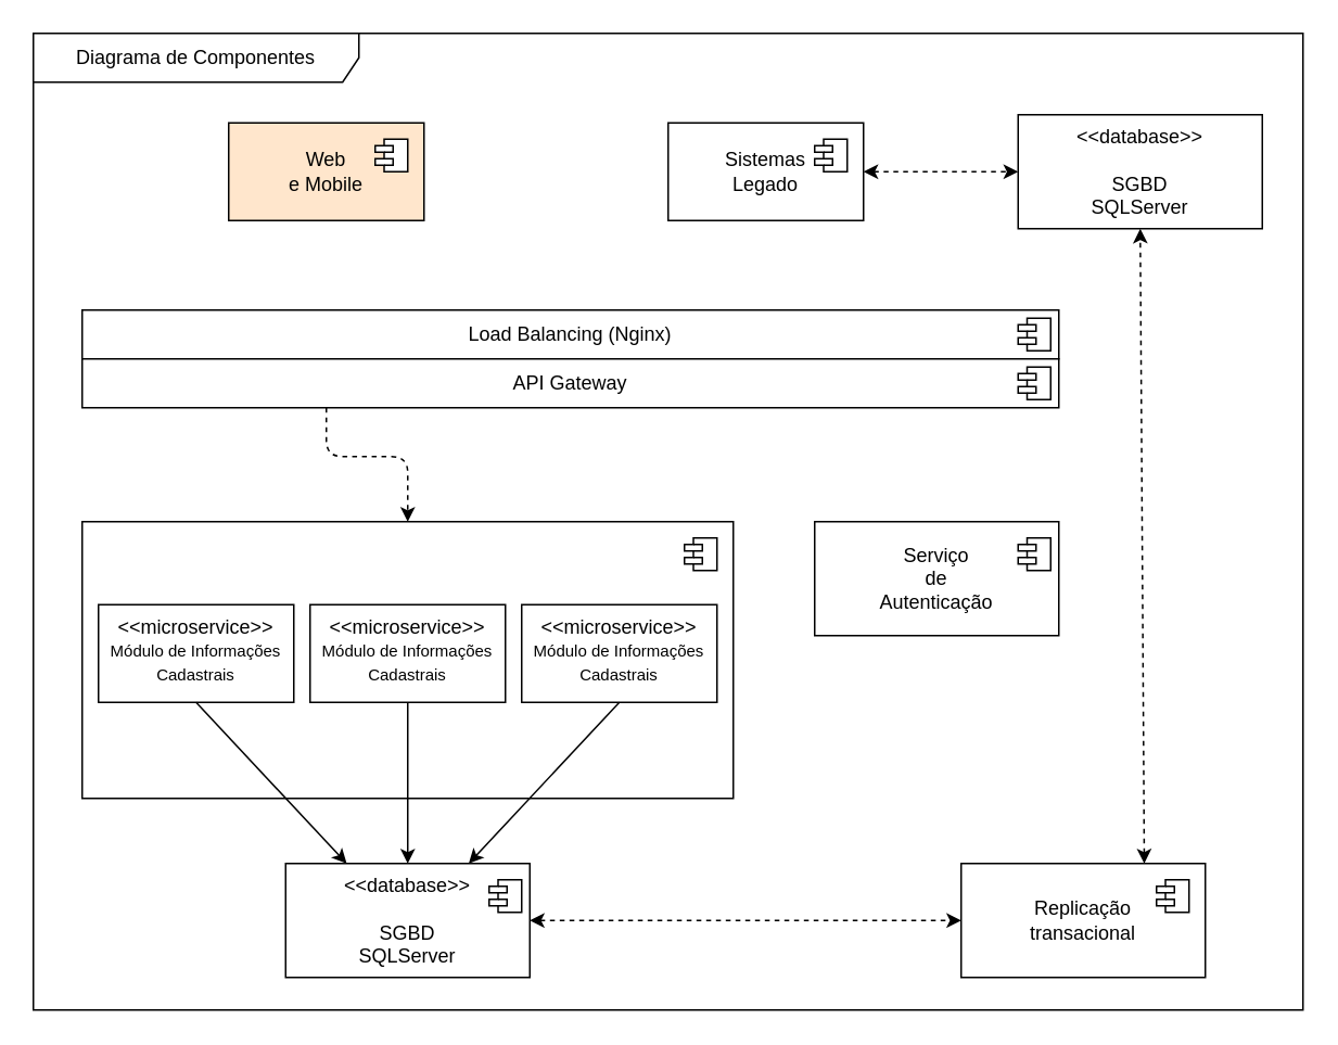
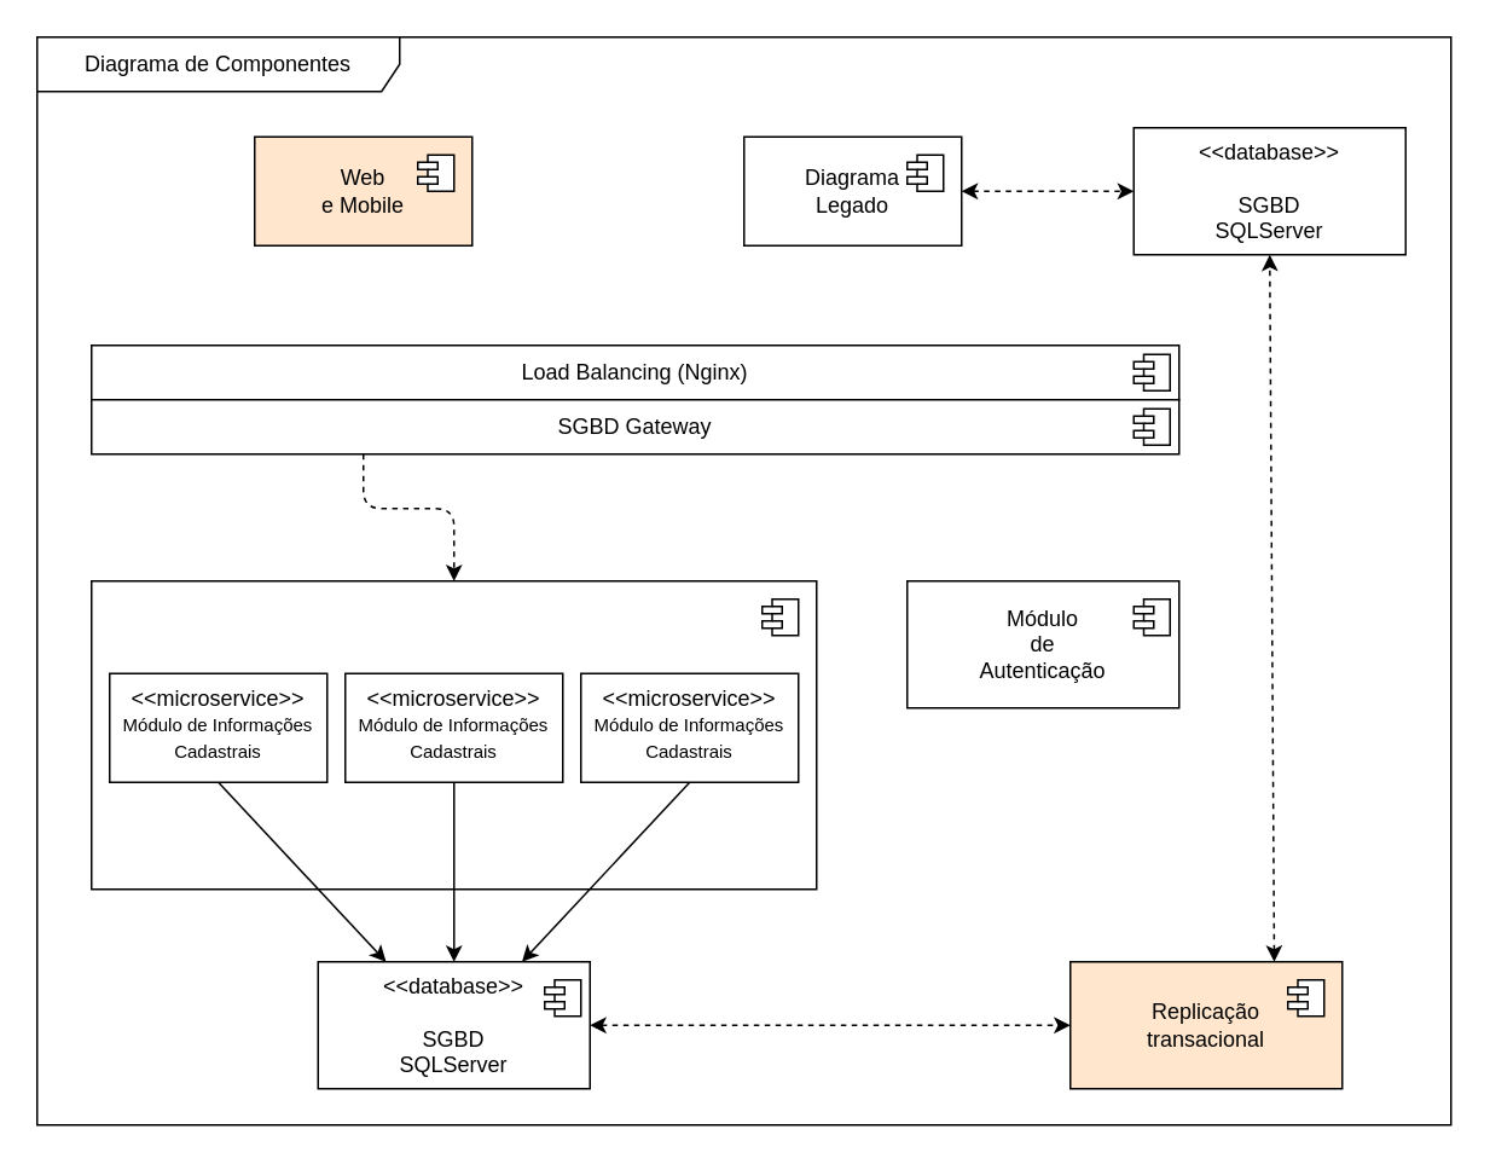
  <mxCell id="0" />
  <mxCell id="1" parent="0" />
  <mxCell id="2" value="Diagrama de Componentes" style="shape=umlFrame;whiteSpace=wrap;html=1;width=200;height=30;" parent="1" vertex="1"><mxGeometry x="20" y="20" width="780" height="600" as="geometry" /></mxCell>
  <mxCell id="3" value="" style="rounded=0;whiteSpace=wrap;html=1;" parent="1" vertex="1"><mxGeometry x="50" y="320" width="400" height="170" as="geometry" /></mxCell>
  <mxCell id="4" value="Load Balancing (Nginx)" style="rounded=0;whiteSpace=wrap;html=1;" parent="1" vertex="1"><mxGeometry x="50" y="190" width="600" height="30" as="geometry" /></mxCell>
- <mxCell id="5" value="API Gateway" style="rounded=0;whiteSpace=wrap;html=1;" parent="1" vertex="1"><mxGeometry x="50" y="220" width="600" height="30" as="geometry" /></mxCell>
+ <mxCell id="5" value="SGBD Gateway" style="rounded=0;whiteSpace=wrap;html=1;" parent="1" vertex="1"><mxGeometry x="50" y="220" width="600" height="30" as="geometry" /></mxCell>
  <mxCell id="6" value="&amp;lt;&amp;lt;microservice&amp;gt;&amp;gt;&lt;br&gt;&lt;font style=&quot;font-size: 10px&quot;&gt;Módulo de Informações Cadastrais&lt;/font&gt;" style="rounded=0;whiteSpace=wrap;html=1;verticalAlign=top;" parent="1" vertex="1"><mxGeometry x="60" y="371" width="120" height="60" as="geometry" /></mxCell>
  <mxCell id="7" value="&amp;lt;&amp;lt;microservice&amp;gt;&amp;gt;&lt;br&gt;&lt;font style=&quot;font-size: 10px&quot;&gt;Módulo de Informações Cadastrais&lt;/font&gt;" style="rounded=0;whiteSpace=wrap;html=1;verticalAlign=top;" parent="1" vertex="1"><mxGeometry x="190" y="371" width="120" height="60" as="geometry" /></mxCell>
  <mxCell id="8" value="&amp;lt;&amp;lt;microservice&amp;gt;&amp;gt;&lt;br&gt;&lt;font style=&quot;font-size: 10px&quot;&gt;Módulo de Informações Cadastrais&lt;/font&gt;" style="rounded=0;whiteSpace=wrap;html=1;verticalAlign=top;" parent="1" vertex="1"><mxGeometry x="320" y="371" width="120" height="60" as="geometry" /></mxCell>
  <mxCell id="9" value="" style="endArrow=classic;html=1;exitX=0.5;exitY=1;exitDx=0;exitDy=0;entryX=0.25;entryY=0;entryDx=0;entryDy=0;" parent="1" source="6" target="12" edge="1"><mxGeometry width="50" height="50" relative="1" as="geometry"><mxPoint x="240" y="500" as="sourcePoint" /><mxPoint x="228.7" y="524.35" as="targetPoint" /></mxGeometry></mxCell>
  <mxCell id="10" value="" style="endArrow=classic;html=1;exitX=0.5;exitY=1;exitDx=0;exitDy=0;entryX=0.5;entryY=0;entryDx=0;entryDy=0;" parent="1" source="7" target="12" edge="1"><mxGeometry width="50" height="50" relative="1" as="geometry"><mxPoint x="300" y="570" as="sourcePoint" /><mxPoint x="250" y="520" as="targetPoint" /></mxGeometry></mxCell>
  <mxCell id="11" value="" style="endArrow=classic;html=1;exitX=0.5;exitY=1;exitDx=0;exitDy=0;entryX=0.75;entryY=0;entryDx=0;entryDy=0;" parent="1" source="8" target="12" edge="1"><mxGeometry width="50" height="50" relative="1" as="geometry"><mxPoint x="320" y="580" as="sourcePoint" /><mxPoint x="271.3" y="524.35" as="targetPoint" /></mxGeometry></mxCell>
  <mxCell id="12" value="&amp;lt;&amp;lt;database&amp;gt;&amp;gt;&lt;br&gt;&lt;br&gt;SGBD&lt;br&gt;SQLServer" style="rounded=0;whiteSpace=wrap;html=1;verticalAlign=top;" parent="1" vertex="1"><mxGeometry x="175" y="530" width="150" height="70" as="geometry" /></mxCell>
  <mxCell id="13" value="" style="shape=module;align=left;spacingLeft=20;align=center;verticalAlign=top;jettyWidth=11;jettyHeight=4;" parent="1" vertex="1"><mxGeometry x="300" y="540" width="20" height="20" as="geometry" /></mxCell>
  <mxCell id="14" value="" style="shape=module;align=left;spacingLeft=20;align=center;verticalAlign=top;jettyWidth=11;jettyHeight=4;" parent="1" vertex="1"><mxGeometry x="420" y="330" width="20" height="20" as="geometry" /></mxCell>
  <mxCell id="15" value="" style="shape=module;align=left;spacingLeft=20;align=center;verticalAlign=top;jettyWidth=11;jettyHeight=4;" parent="1" vertex="1"><mxGeometry x="625" y="195" width="20" height="20" as="geometry" /></mxCell>
  <mxCell id="16" value="" style="shape=module;align=left;spacingLeft=20;align=center;verticalAlign=top;jettyWidth=11;jettyHeight=4;" parent="1" vertex="1"><mxGeometry x="625" y="225" width="20" height="20" as="geometry" /></mxCell>
- <mxCell id="17" value="Serviço&lt;br&gt;de&lt;br&gt;Autenticação" style="rounded=0;whiteSpace=wrap;html=1;verticalAlign=middle;" parent="1" vertex="1"><mxGeometry x="500" y="320" width="150" height="70" as="geometry" /></mxCell>
+ <mxCell id="17" value="Módulo&lt;br&gt;de&lt;br&gt;Autenticação" style="rounded=0;whiteSpace=wrap;html=1;verticalAlign=middle;" parent="1" vertex="1"><mxGeometry x="500" y="320" width="150" height="70" as="geometry" /></mxCell>
  <mxCell id="18" value="" style="shape=module;align=left;spacingLeft=20;align=center;verticalAlign=top;jettyWidth=11;jettyHeight=4;" parent="1" vertex="1"><mxGeometry x="625" y="330" width="20" height="20" as="geometry" /></mxCell>
  <mxCell id="19" value="" style="endArrow=classic;html=1;dashed=1;exitX=0.25;exitY=1;exitDx=0;exitDy=0;" parent="1" source="5" edge="1"><mxGeometry width="50" height="50" relative="1" as="geometry"><mxPoint x="380" y="170" as="sourcePoint" /><mxPoint x="250" y="320" as="targetPoint" /><Array as="points"><mxPoint x="200" y="280" /><mxPoint x="250" y="280" /></Array></mxGeometry></mxCell>
- <mxCell id="20" value="Sistemas&lt;br&gt;Legado" style="rounded=0;whiteSpace=wrap;html=1;verticalAlign=middle;" parent="1" vertex="1"><mxGeometry x="410" y="75" width="120" height="60" as="geometry" /></mxCell>
- <mxCell id="21" value="Replicação&lt;br&gt;transacional" style="rounded=0;whiteSpace=wrap;html=1;verticalAlign=middle;" parent="1" vertex="1"><mxGeometry x="590" y="530" width="150" height="70" as="geometry" /></mxCell>
+ <mxCell id="20" value="Diagrama&lt;br&gt;Legado" style="rounded=0;whiteSpace=wrap;html=1;verticalAlign=middle;" parent="1" vertex="1"><mxGeometry x="410" y="75" width="120" height="60" as="geometry" /></mxCell>
+ <mxCell id="21" value="Replicação&lt;br&gt;transacional" style="rounded=0;whiteSpace=wrap;html=1;verticalAlign=middle;fillColor=#ffe6cc;" parent="1" vertex="1"><mxGeometry x="590" y="530" width="150" height="70" as="geometry" /></mxCell>
  <mxCell id="22" value="" style="shape=module;align=left;spacingLeft=20;align=center;verticalAlign=top;jettyWidth=11;jettyHeight=4;" parent="1" vertex="1"><mxGeometry x="710" y="540" width="20" height="20" as="geometry" /></mxCell>
  <mxCell id="23" value="" style="endArrow=classic;startArrow=classic;html=1;dashed=1;exitX=1;exitY=0.5;exitDx=0;exitDy=0;entryX=0;entryY=0.5;entryDx=0;entryDy=0;" parent="1" source="12" target="21" edge="1"><mxGeometry width="50" height="50" relative="1" as="geometry"><mxPoint x="400" y="590" as="sourcePoint" /><mxPoint x="450" y="540" as="targetPoint" /></mxGeometry></mxCell>
  <mxCell id="24" value="&amp;lt;&amp;lt;database&amp;gt;&amp;gt;&lt;br&gt;&lt;br&gt;SGBD&lt;br&gt;SQLServer" style="rounded=0;whiteSpace=wrap;html=1;verticalAlign=top;" parent="1" vertex="1"><mxGeometry x="625" y="70" width="150" height="70" as="geometry" /></mxCell>
  <mxCell id="25" value="" style="shape=module;align=left;spacingLeft=20;align=center;verticalAlign=top;jettyWidth=11;jettyHeight=4;" parent="1" vertex="1"><mxGeometry x="500" y="85" width="20" height="20" as="geometry" /></mxCell>
  <mxCell id="26" value="Web&lt;br&gt;e Mobile" style="rounded=0;whiteSpace=wrap;html=1;verticalAlign=middle;fillColor=#ffe6cc;" parent="1" vertex="1"><mxGeometry x="140" y="75" width="120" height="60" as="geometry" /></mxCell>
  <mxCell id="27" value="" style="shape=module;align=left;spacingLeft=20;align=center;verticalAlign=top;jettyWidth=11;jettyHeight=4;" parent="1" vertex="1"><mxGeometry x="230" y="85" width="20" height="20" as="geometry" /></mxCell>
  <mxCell id="28" value="" style="endArrow=classic;startArrow=classic;html=1;dashed=1;exitX=0.75;exitY=0;exitDx=0;exitDy=0;entryX=0.5;entryY=1;entryDx=0;entryDy=0;" parent="1" source="21" target="24" edge="1"><mxGeometry width="50" height="50" relative="1" as="geometry"><mxPoint x="720" y="490" as="sourcePoint" /><mxPoint x="770" y="440" as="targetPoint" /></mxGeometry></mxCell>
  <mxCell id="29" value="" style="endArrow=classic;startArrow=classic;html=1;dashed=1;exitX=1;exitY=0.5;exitDx=0;exitDy=0;entryX=0;entryY=0.5;entryDx=0;entryDy=0;" parent="1" source="20" target="24" edge="1"><mxGeometry width="50" height="50" relative="1" as="geometry"><mxPoint x="570" y="145" as="sourcePoint" /><mxPoint x="620" y="95" as="targetPoint" /></mxGeometry></mxCell>
